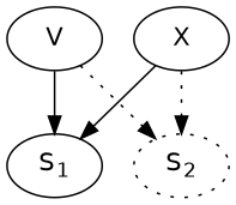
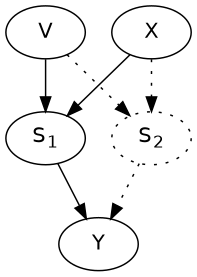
  digraph {
    node [fontname=Helvetica]
    n1 [label=<S<SUB>1</SUB>>]
+   Y
    n3 [label=<S<SUB>2</SUB>> style=dotted]
    V
    X
+   n1 -> Y
+   n3 -> Y [style=dotted]
    V -> n1
    V -> n3 [style=dotted]
    X -> n1
    X -> n3 [style=dotted]
  }
